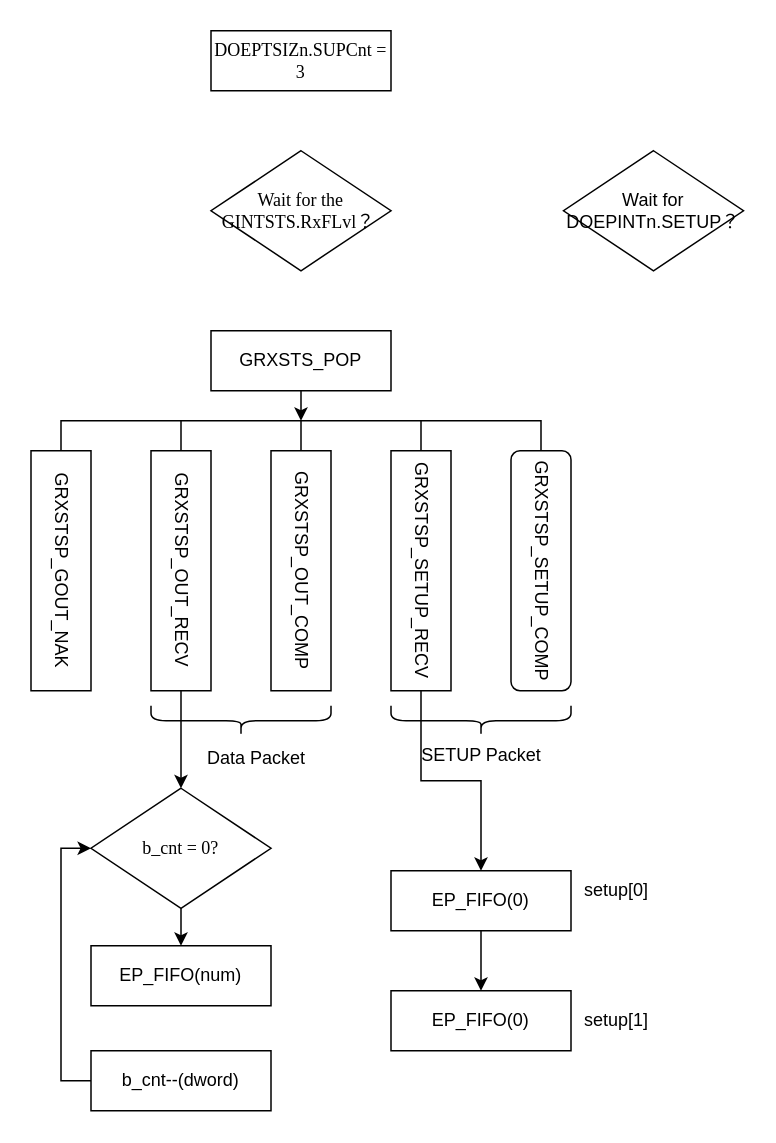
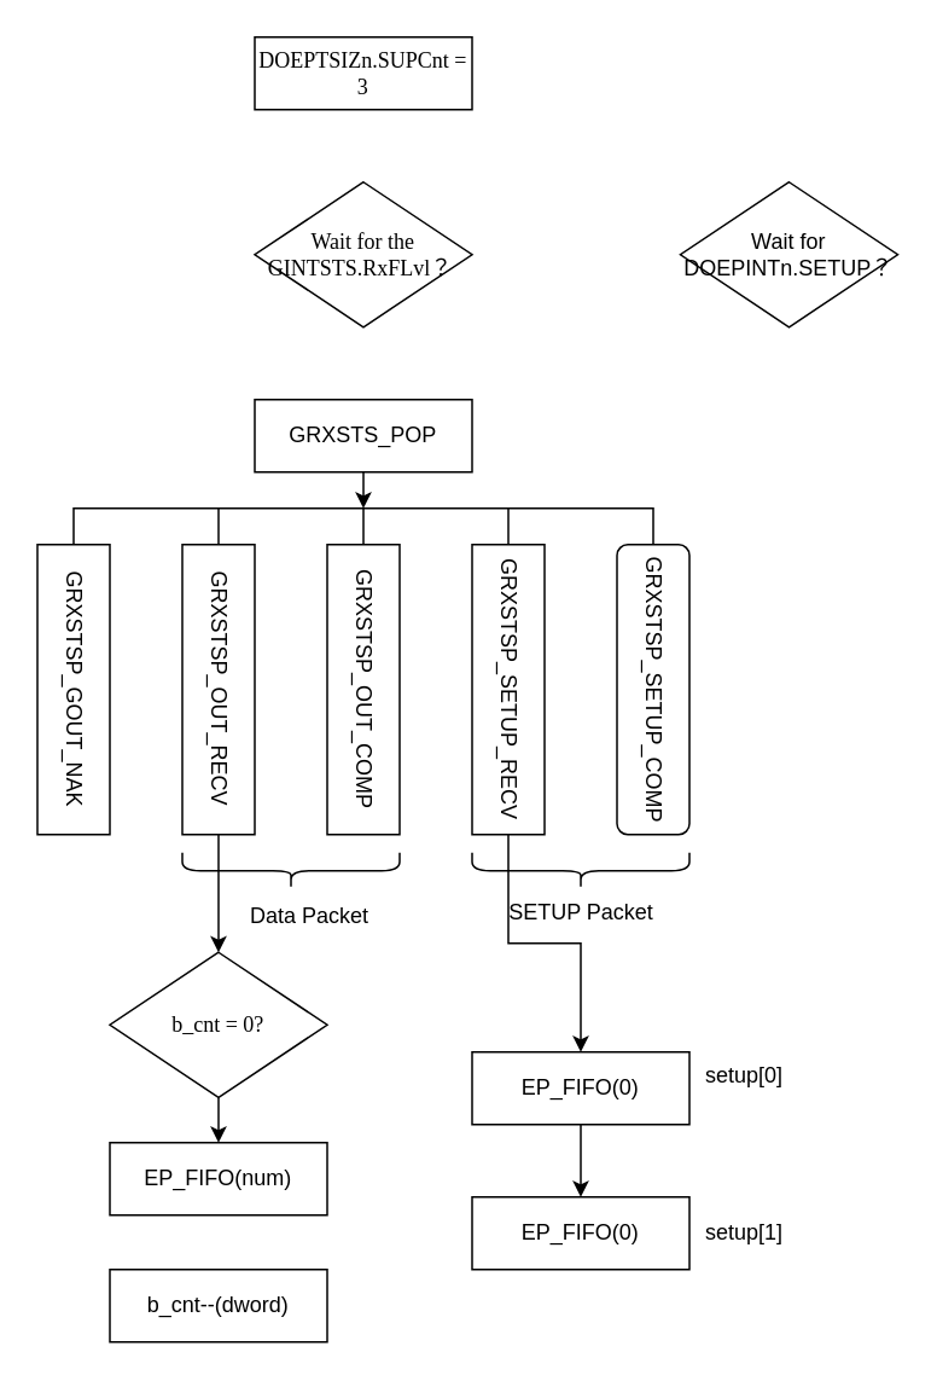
  <mxCell id="0" />
  <mxCell id="1" parent="0" />
  <mxCell id="2" value="&lt;div&gt;&lt;span style=&quot;font-family: &amp;quot;Book Antiqua&amp;quot;;&quot;&gt;&lt;font style=&quot;font-size: 12px;&quot;&gt;DOEPTSIZn.SUPCnt = 3&lt;/font&gt;&lt;/span&gt;&lt;/div&gt;" style="rounded=0;whiteSpace=wrap;html=1;" vertex="1" parent="1"><mxGeometry x="140" y="20" width="120" height="40" as="geometry" /></mxCell>
  <mxCell id="3" value="&lt;div&gt;&lt;span style=&quot;font-family: Arial;&quot;&gt;&lt;font style=&quot;font-size: 12px;&quot;&gt;Wait for DOEPINTn.SETUP？&lt;/font&gt;&lt;/span&gt;&lt;/div&gt;" style="rhombus;whiteSpace=wrap;html=1;" vertex="1" parent="1"><mxGeometry x="375" y="100" width="120" height="80" as="geometry" /></mxCell>
  <mxCell id="4" value="&lt;div&gt;&lt;font style=&quot;font-size: 12px;&quot;&gt;&lt;span style=&quot;font-family: 宋体;&quot;&gt; &lt;/span&gt;&lt;span style=&quot;font-family: &amp;quot;Book Antiqua&amp;quot;;&quot;&gt;Wait for the GINTSTS.RxFLvl？&amp;nbsp;&lt;/span&gt;&lt;/font&gt;&lt;/div&gt;" style="rhombus;whiteSpace=wrap;html=1;" vertex="1" parent="1"><mxGeometry x="140" y="100" width="120" height="80" as="geometry" /></mxCell>
  <mxCell id="5" style="edgeStyle=orthogonalEdgeStyle;rounded=0;orthogonalLoop=1;jettySize=auto;html=1;exitX=0.5;exitY=1;exitDx=0;exitDy=0;" edge="1" parent="1" source="6"><mxGeometry relative="1" as="geometry"><mxPoint x="200" y="280" as="targetPoint" /></mxGeometry></mxCell>
  <mxCell id="6" value="&lt;div&gt;&lt;span style=&quot;font-family: Arial;&quot;&gt;&lt;font style=&quot;font-size: 12px;&quot;&gt;GRXSTS_POP&lt;/font&gt;&lt;/span&gt;&lt;/div&gt;" style="rounded=0;whiteSpace=wrap;html=1;" vertex="1" parent="1"><mxGeometry x="140" y="220" width="120" height="40" as="geometry" /></mxCell>
  <mxCell id="7" style="edgeStyle=orthogonalEdgeStyle;rounded=0;orthogonalLoop=1;jettySize=auto;html=1;exitX=0;exitY=0.5;exitDx=0;exitDy=0;entryX=0;entryY=0.5;entryDx=0;entryDy=0;endArrow=none;endFill=0;" edge="1" parent="1" source="8" target="17"><mxGeometry relative="1" as="geometry" /></mxCell>
  <mxCell id="8" value="&lt;div&gt;&lt;span style=&quot;font-family: Arial;&quot;&gt;&lt;font style=&quot;font-size: 12px;&quot;&gt;GRXSTSP_GOUT_NAK&lt;/font&gt;&lt;/span&gt;&lt;/div&gt;" style="rounded=0;whiteSpace=wrap;html=1;direction=south;textDirection=vertical-lr;" vertex="1" parent="1"><mxGeometry x="20" y="300" width="40" height="160" as="geometry" /></mxCell>
  <mxCell id="9" style="edgeStyle=orthogonalEdgeStyle;rounded=0;orthogonalLoop=1;jettySize=auto;html=1;exitX=1;exitY=0.5;exitDx=0;exitDy=0;endArrow=none;endFill=0;" edge="1" parent="1" source="11"><mxGeometry relative="1" as="geometry"><mxPoint x="120" y="280" as="targetPoint" /></mxGeometry></mxCell>
  <mxCell id="10" style="edgeStyle=orthogonalEdgeStyle;rounded=0;orthogonalLoop=1;jettySize=auto;html=1;exitX=0;exitY=0.5;exitDx=0;exitDy=0;entryX=0.5;entryY=0;entryDx=0;entryDy=0;" edge="1" parent="1" source="11" target="24"><mxGeometry relative="1" as="geometry" /></mxCell>
  <mxCell id="11" value="&lt;div&gt;&lt;span style=&quot;font-family: Arial;&quot;&gt;&lt;font style=&quot;font-size: 12px;&quot;&gt;GRXSTSP_OUT_RECV&lt;/font&gt;&lt;/span&gt;&lt;/div&gt;" style="rounded=0;whiteSpace=wrap;html=1;direction=north;horizontal=1;textDirection=vertical-lr;" vertex="1" parent="1"><mxGeometry x="100" y="300" width="40" height="160" as="geometry" /></mxCell>
  <mxCell id="12" style="edgeStyle=orthogonalEdgeStyle;rounded=0;orthogonalLoop=1;jettySize=auto;html=1;exitX=0;exitY=0.5;exitDx=0;exitDy=0;endArrow=none;endFill=0;" edge="1" parent="1" source="13"><mxGeometry relative="1" as="geometry"><mxPoint x="200" y="280" as="targetPoint" /></mxGeometry></mxCell>
  <mxCell id="13" value="&lt;div&gt;&lt;span style=&quot;font-family: Arial;&quot;&gt;&lt;font style=&quot;font-size: 12px;&quot;&gt;GRXSTSP_OUT_COMP&lt;/font&gt;&lt;/span&gt;&lt;/div&gt;" style="rounded=0;whiteSpace=wrap;html=1;direction=south;textDirection=vertical-lr;" vertex="1" parent="1"><mxGeometry x="180" y="300" width="40" height="160" as="geometry" /></mxCell>
  <mxCell id="14" style="edgeStyle=orthogonalEdgeStyle;rounded=0;orthogonalLoop=1;jettySize=auto;html=1;exitX=0;exitY=0.5;exitDx=0;exitDy=0;endArrow=none;endFill=0;" edge="1" parent="1" source="16"><mxGeometry relative="1" as="geometry"><mxPoint x="280" y="280" as="targetPoint" /></mxGeometry></mxCell>
  <mxCell id="15" style="edgeStyle=orthogonalEdgeStyle;rounded=0;orthogonalLoop=1;jettySize=auto;html=1;exitX=1;exitY=0.5;exitDx=0;exitDy=0;" edge="1" parent="1" source="16" target="28"><mxGeometry relative="1" as="geometry" /></mxCell>
  <mxCell id="16" value="&lt;div&gt;&lt;span style=&quot;font-family: Arial;&quot;&gt;&lt;font style=&quot;font-size: 12px;&quot;&gt;GRXSTSP_SETUP_RECV&lt;/font&gt;&lt;/span&gt;&lt;/div&gt;" style="rounded=0;whiteSpace=wrap;html=1;direction=south;textDirection=vertical-lr;" vertex="1" parent="1"><mxGeometry x="260" y="300" width="40" height="160" as="geometry" /></mxCell>
  <mxCell id="17" value="&lt;div&gt;&lt;span style=&quot;font-family: Arial;&quot;&gt;&lt;font style=&quot;font-size: 12px;&quot;&gt;GRXSTSP_SETUP_COMP&lt;/font&gt;&lt;/span&gt;&lt;/div&gt;" style="whiteSpace=wrap;html=1;direction=south;textDirection=vertical-lr;rounded=1;" vertex="1" parent="1"><mxGeometry x="340" y="300" width="40" height="160" as="geometry" /></mxCell>
  <mxCell id="18" value="" style="shape=curlyBracket;whiteSpace=wrap;html=1;rounded=1;flipH=1;labelPosition=right;verticalLabelPosition=middle;align=left;verticalAlign=middle;direction=north;" vertex="1" parent="1"><mxGeometry x="260" y="470" width="120" height="20" as="geometry" /></mxCell>
  <mxCell id="19" value="SETUP Packet" style="text;html=1;align=center;verticalAlign=middle;resizable=0;points=[];autosize=1;strokeColor=none;fillColor=none;" vertex="1" parent="1"><mxGeometry x="270" y="488" width="100" height="30" as="geometry" /></mxCell>
  <mxCell id="20" value="" style="shape=curlyBracket;whiteSpace=wrap;html=1;rounded=1;flipH=1;labelPosition=right;verticalLabelPosition=middle;align=left;verticalAlign=middle;direction=north;" vertex="1" parent="1"><mxGeometry x="100" y="470" width="120" height="20" as="geometry" /></mxCell>
  <mxCell id="21" value="Data Packet" style="text;html=1;align=center;verticalAlign=middle;resizable=0;points=[];autosize=1;strokeColor=none;fillColor=none;" vertex="1" parent="1"><mxGeometry x="125" y="490" width="90" height="30" as="geometry" /></mxCell>
  <mxCell id="22" value="&lt;font face=&quot;Arial&quot;&gt;EP_FIFO(num)&lt;/font&gt;" style="rounded=0;whiteSpace=wrap;html=1;" vertex="1" parent="1"><mxGeometry x="60" y="630" width="120" height="40" as="geometry" /></mxCell>
  <mxCell id="23" style="edgeStyle=orthogonalEdgeStyle;rounded=0;orthogonalLoop=1;jettySize=auto;html=1;exitX=0.5;exitY=1;exitDx=0;exitDy=0;entryX=0.5;entryY=0;entryDx=0;entryDy=0;" edge="1" parent="1" source="24" target="22"><mxGeometry relative="1" as="geometry" /></mxCell>
  <mxCell id="24" value="&lt;div&gt;&lt;font style=&quot;font-size: 12px;&quot;&gt;&lt;span style=&quot;font-family: 宋体;&quot;&gt; &lt;/span&gt;&lt;span style=&quot;font-family: &amp;quot;Book Antiqua&amp;quot;;&quot;&gt;b_cnt = 0?&lt;/span&gt;&lt;/font&gt;&lt;/div&gt;" style="rhombus;whiteSpace=wrap;html=1;" vertex="1" parent="1"><mxGeometry x="60" y="525" width="120" height="80" as="geometry" /></mxCell>
- <mxCell id="25" style="edgeStyle=orthogonalEdgeStyle;rounded=0;orthogonalLoop=1;jettySize=auto;html=1;exitX=0;exitY=0.5;exitDx=0;exitDy=0;entryX=0;entryY=0.5;entryDx=0;entryDy=0;" edge="1" parent="1" source="26" target="24"><mxGeometry relative="1" as="geometry" /></mxCell>
  <mxCell id="26" value="&lt;font face=&quot;Arial&quot;&gt;b_cnt--(dword)&lt;/font&gt;" style="rounded=0;whiteSpace=wrap;html=1;" vertex="1" parent="1"><mxGeometry x="60" y="700" width="120" height="40" as="geometry" /></mxCell>
  <mxCell id="27" style="edgeStyle=orthogonalEdgeStyle;rounded=0;orthogonalLoop=1;jettySize=auto;html=1;exitX=0.5;exitY=1;exitDx=0;exitDy=0;entryX=0.5;entryY=0;entryDx=0;entryDy=0;" edge="1" parent="1" source="28" target="29"><mxGeometry relative="1" as="geometry" /></mxCell>
  <mxCell id="28" value="&lt;font face=&quot;Arial&quot;&gt;EP_FIFO(0)&lt;/font&gt;" style="rounded=0;whiteSpace=wrap;html=1;" vertex="1" parent="1"><mxGeometry x="260" y="580" width="120" height="40" as="geometry" /></mxCell>
  <mxCell id="29" value="&lt;font face=&quot;Arial&quot;&gt;EP_FIFO(0)&lt;/font&gt;" style="rounded=0;whiteSpace=wrap;html=1;" vertex="1" parent="1"><mxGeometry x="260" y="660" width="120" height="40" as="geometry" /></mxCell>
  <mxCell id="30" value="setup[0]" style="text;html=1;align=center;verticalAlign=middle;resizable=0;points=[];autosize=1;strokeColor=none;fillColor=none;" vertex="1" parent="1"><mxGeometry x="375" y="578" width="70" height="30" as="geometry" /></mxCell>
  <mxCell id="31" value="setup[1]" style="text;html=1;align=center;verticalAlign=middle;resizable=0;points=[];autosize=1;strokeColor=none;fillColor=none;" vertex="1" parent="1"><mxGeometry x="375" y="665" width="70" height="30" as="geometry" /></mxCell>
